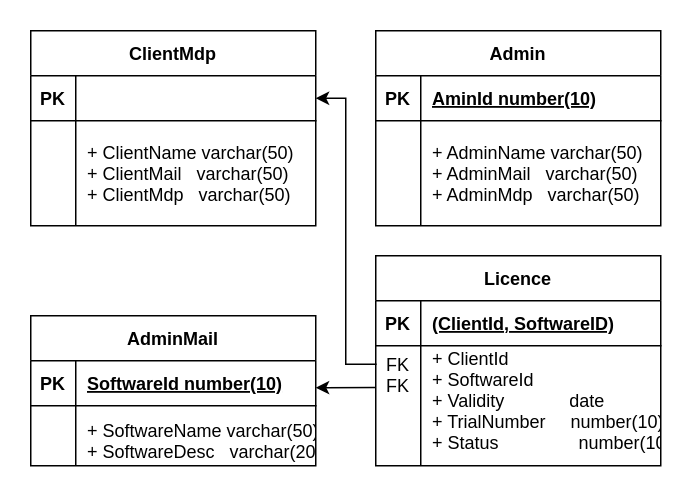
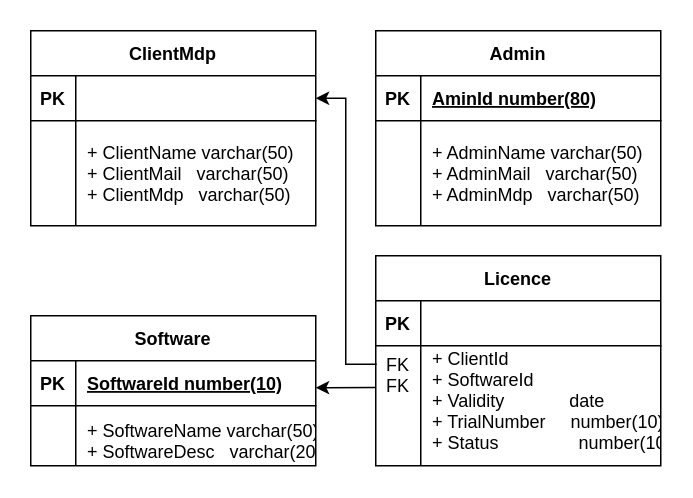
  <mxCell id="0" />
  <mxCell id="1" parent="0" />
  <mxCell id="2" value="ClientMdp" style="shape=table;startSize=30;container=1;collapsible=1;childLayout=tableLayout;fixedRows=1;rowLines=0;fontStyle=1;align=center;resizeLast=1;" parent="1" vertex="1"><mxGeometry x="20" y="20" width="190" height="130" as="geometry" /></mxCell>
  <mxCell id="3" value="" style="shape=partialRectangle;collapsible=0;dropTarget=0;pointerEvents=0;fillColor=none;points=[[0,0.5],[1,0.5]];portConstraint=eastwest;top=0;left=0;right=0;bottom=1;" parent="2" vertex="1"><mxGeometry y="30" width="190" height="30" as="geometry" /></mxCell>
  <mxCell id="4" value="PK" style="shape=partialRectangle;overflow=hidden;connectable=0;fillColor=none;top=0;left=0;bottom=0;right=0;fontStyle=1;" parent="3" vertex="1"><mxGeometry width="30" height="30" as="geometry"><mxRectangle width="30" height="30" as="alternateBounds" /></mxGeometry></mxCell>
  <mxCell id="5" value="" style="shape=partialRectangle;collapsible=0;dropTarget=0;pointerEvents=0;fillColor=none;points=[[0,0.5],[1,0.5]];portConstraint=eastwest;top=0;left=0;right=0;bottom=0;" parent="2" vertex="1"><mxGeometry y="60" width="190" height="70" as="geometry" /></mxCell>
  <mxCell id="6" value="" style="shape=partialRectangle;overflow=hidden;connectable=0;fillColor=none;top=0;left=0;bottom=0;right=0;" parent="5" vertex="1"><mxGeometry width="30" height="70" as="geometry"><mxRectangle width="30" height="70" as="alternateBounds" /></mxGeometry></mxCell>
  <mxCell id="7" value="+ ClientName varchar(50) &#10;+ ClientMail   varchar(50) &#10;+ ClientMdp   varchar(50) " style="shape=partialRectangle;overflow=hidden;connectable=0;fillColor=none;top=0;left=0;bottom=0;right=0;align=left;spacingLeft=6;" parent="5" vertex="1"><mxGeometry x="30" width="160" height="70" as="geometry"><mxRectangle width="160" height="70" as="alternateBounds" /></mxGeometry></mxCell>
- <mxCell id="8" value="AdminMail" style="shape=table;startSize=30;container=1;collapsible=1;childLayout=tableLayout;fixedRows=1;rowLines=0;fontStyle=1;align=center;resizeLast=1;" parent="1" vertex="1"><mxGeometry x="20" y="210" width="190" height="100" as="geometry" /></mxCell>
+ <mxCell id="8" value="Software" style="shape=table;startSize=30;container=1;collapsible=1;childLayout=tableLayout;fixedRows=1;rowLines=0;fontStyle=1;align=center;resizeLast=1;" parent="1" vertex="1"><mxGeometry x="20" y="210" width="190" height="100" as="geometry" /></mxCell>
  <mxCell id="9" value="" style="shape=partialRectangle;collapsible=0;dropTarget=0;pointerEvents=0;fillColor=none;points=[[0,0.5],[1,0.5]];portConstraint=eastwest;top=0;left=0;right=0;bottom=1;" parent="8" vertex="1"><mxGeometry y="30" width="190" height="30" as="geometry" /></mxCell>
  <mxCell id="10" value="PK" style="shape=partialRectangle;overflow=hidden;connectable=0;fillColor=none;top=0;left=0;bottom=0;right=0;fontStyle=1;" parent="9" vertex="1"><mxGeometry width="30" height="30" as="geometry"><mxRectangle width="30" height="30" as="alternateBounds" /></mxGeometry></mxCell>
  <mxCell id="11" value="SoftwareId number(10)" style="shape=partialRectangle;overflow=hidden;connectable=0;fillColor=none;top=0;left=0;bottom=0;right=0;align=left;spacingLeft=6;fontStyle=5;" parent="9" vertex="1"><mxGeometry x="30" width="160" height="30" as="geometry"><mxRectangle width="160" height="30" as="alternateBounds" /></mxGeometry></mxCell>
  <mxCell id="12" value="" style="shape=partialRectangle;collapsible=0;dropTarget=0;pointerEvents=0;fillColor=none;points=[[0,0.5],[1,0.5]];portConstraint=eastwest;top=0;left=0;right=0;bottom=0;" parent="8" vertex="1"><mxGeometry y="60" width="190" height="40" as="geometry" /></mxCell>
  <mxCell id="13" value="" style="shape=partialRectangle;overflow=hidden;connectable=0;fillColor=none;top=0;left=0;bottom=0;right=0;" parent="12" vertex="1"><mxGeometry width="30" height="40" as="geometry"><mxRectangle width="30" height="40" as="alternateBounds" /></mxGeometry></mxCell>
  <mxCell id="14" value="+ SoftwareName varchar(50)   &#10;+ SoftwareDesc   varchar(200) " style="shape=partialRectangle;overflow=hidden;connectable=0;fillColor=none;top=0;left=0;bottom=0;right=0;align=left;spacingLeft=6;verticalAlign=bottom;" parent="12" vertex="1"><mxGeometry x="30" width="160" height="40" as="geometry"><mxRectangle width="160" height="40" as="alternateBounds" /></mxGeometry></mxCell>
  <mxCell id="15" value="Licence" style="shape=table;startSize=30;container=1;collapsible=1;childLayout=tableLayout;fixedRows=1;rowLines=0;fontStyle=1;align=center;resizeLast=1;" parent="1" vertex="1"><mxGeometry x="250" y="170" width="190" height="140" as="geometry" /></mxCell>
  <mxCell id="16" value="" style="shape=partialRectangle;collapsible=0;dropTarget=0;pointerEvents=0;fillColor=none;points=[[0,0.5],[1,0.5]];portConstraint=eastwest;top=0;left=0;right=0;bottom=1;" parent="15" vertex="1"><mxGeometry y="30" width="190" height="30" as="geometry" /></mxCell>
  <mxCell id="17" value="PK" style="shape=partialRectangle;overflow=hidden;connectable=0;fillColor=none;top=0;left=0;bottom=0;right=0;fontStyle=1;" parent="16" vertex="1"><mxGeometry width="30" height="30" as="geometry"><mxRectangle width="30" height="30" as="alternateBounds" /></mxGeometry></mxCell>
- <mxCell id="18" value="(ClientId, SoftwareID)" style="shape=partialRectangle;overflow=hidden;connectable=0;fillColor=none;top=0;left=0;bottom=0;right=0;align=left;spacingLeft=6;fontStyle=5;" parent="16" vertex="1"><mxGeometry x="30" width="160" height="30" as="geometry"><mxRectangle width="160" height="30" as="alternateBounds" /></mxGeometry></mxCell>
  <mxCell id="19" value="" style="shape=partialRectangle;collapsible=0;dropTarget=0;pointerEvents=0;fillColor=none;points=[[0,0.5],[1,0.5]];portConstraint=eastwest;top=0;left=0;right=0;bottom=0;" parent="15" vertex="1"><mxGeometry y="60" width="190" height="80" as="geometry" /></mxCell>
  <mxCell id="20" value="FK&#10;FK&#10;&#10;&#10;" style="shape=partialRectangle;overflow=hidden;connectable=0;fillColor=none;top=0;left=0;bottom=0;right=0;" parent="19" vertex="1"><mxGeometry width="30" height="80" as="geometry"><mxRectangle width="30" height="80" as="alternateBounds" /></mxGeometry></mxCell>
  <mxCell id="21" value="+ ClientId&#10;+ SoftwareId&#10;+ Validity             date              &#10;+ TrialNumber     number(10) &#10;+ Status                number(10) &#10;" style="shape=partialRectangle;overflow=hidden;connectable=0;fillColor=none;top=0;left=0;bottom=0;right=0;align=left;spacingLeft=6;verticalAlign=middle;" parent="19" vertex="1"><mxGeometry x="30" width="160" height="80" as="geometry"><mxRectangle width="160" height="80" as="alternateBounds" /></mxGeometry></mxCell>
  <mxCell id="22" value="Admin" style="shape=table;startSize=30;container=1;collapsible=1;childLayout=tableLayout;fixedRows=1;rowLines=0;fontStyle=1;align=center;resizeLast=1;" parent="1" vertex="1"><mxGeometry x="250" y="20" width="190" height="130" as="geometry" /></mxCell>
  <mxCell id="23" value="" style="shape=partialRectangle;collapsible=0;dropTarget=0;pointerEvents=0;fillColor=none;points=[[0,0.5],[1,0.5]];portConstraint=eastwest;top=0;left=0;right=0;bottom=1;" parent="22" vertex="1"><mxGeometry y="30" width="190" height="30" as="geometry" /></mxCell>
  <mxCell id="24" value="PK" style="shape=partialRectangle;overflow=hidden;connectable=0;fillColor=none;top=0;left=0;bottom=0;right=0;fontStyle=1;" parent="23" vertex="1"><mxGeometry width="30" height="30" as="geometry"><mxRectangle width="30" height="30" as="alternateBounds" /></mxGeometry></mxCell>
- <mxCell id="25" value="AminId number(10)" style="shape=partialRectangle;overflow=hidden;connectable=0;fillColor=none;top=0;left=0;bottom=0;right=0;align=left;spacingLeft=6;fontStyle=5;" parent="23" vertex="1"><mxGeometry x="30" width="160" height="30" as="geometry"><mxRectangle width="160" height="30" as="alternateBounds" /></mxGeometry></mxCell>
+ <mxCell id="25" value="AminId number(80)" style="shape=partialRectangle;overflow=hidden;connectable=0;fillColor=none;top=0;left=0;bottom=0;right=0;align=left;spacingLeft=6;fontStyle=5;" parent="23" vertex="1"><mxGeometry x="30" width="160" height="30" as="geometry"><mxRectangle width="160" height="30" as="alternateBounds" /></mxGeometry></mxCell>
  <mxCell id="26" value="" style="shape=partialRectangle;collapsible=0;dropTarget=0;pointerEvents=0;fillColor=none;points=[[0,0.5],[1,0.5]];portConstraint=eastwest;top=0;left=0;right=0;bottom=0;" parent="22" vertex="1"><mxGeometry y="60" width="190" height="70" as="geometry" /></mxCell>
  <mxCell id="27" value="" style="shape=partialRectangle;overflow=hidden;connectable=0;fillColor=none;top=0;left=0;bottom=0;right=0;" parent="26" vertex="1"><mxGeometry width="30" height="70" as="geometry"><mxRectangle width="30" height="70" as="alternateBounds" /></mxGeometry></mxCell>
  <mxCell id="28" value="+ AdminName varchar(50) &#10;+ AdminMail   varchar(50) &#10;+ AdminMdp   varchar(50) " style="shape=partialRectangle;overflow=hidden;connectable=0;fillColor=none;top=0;left=0;bottom=0;right=0;align=left;spacingLeft=6;" parent="26" vertex="1"><mxGeometry x="30" width="160" height="70" as="geometry"><mxRectangle width="160" height="70" as="alternateBounds" /></mxGeometry></mxCell>
  <mxCell id="29" style="edgeStyle=orthogonalEdgeStyle;rounded=0;orthogonalLoop=1;jettySize=auto;html=1;entryX=-0.001;entryY=0.348;entryDx=0;entryDy=0;entryPerimeter=0;startArrow=classic;startFill=1;endArrow=none;endFill=0;" parent="1" target="19" edge="1"><mxGeometry relative="1" as="geometry"><Array as="points"><mxPoint x="210" y="258" /><mxPoint x="220" y="258" /></Array><mxPoint x="210" y="258" as="sourcePoint" /></mxGeometry></mxCell>
  <mxCell id="30" style="edgeStyle=orthogonalEdgeStyle;rounded=0;orthogonalLoop=1;jettySize=auto;html=1;entryX=0.003;entryY=0.155;entryDx=0;entryDy=0;entryPerimeter=0;startArrow=classic;startFill=1;endArrow=none;endFill=0;" parent="1" source="3" target="19" edge="1"><mxGeometry relative="1" as="geometry" /></mxCell>
